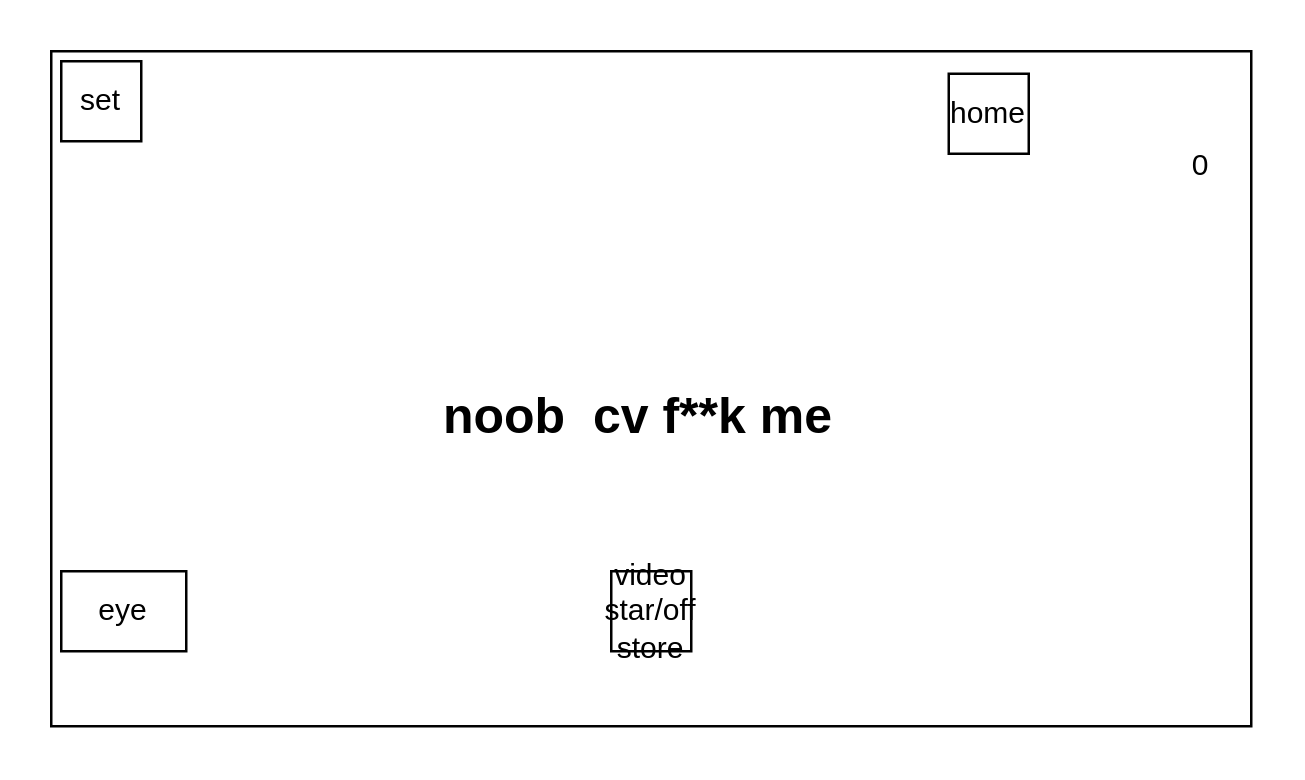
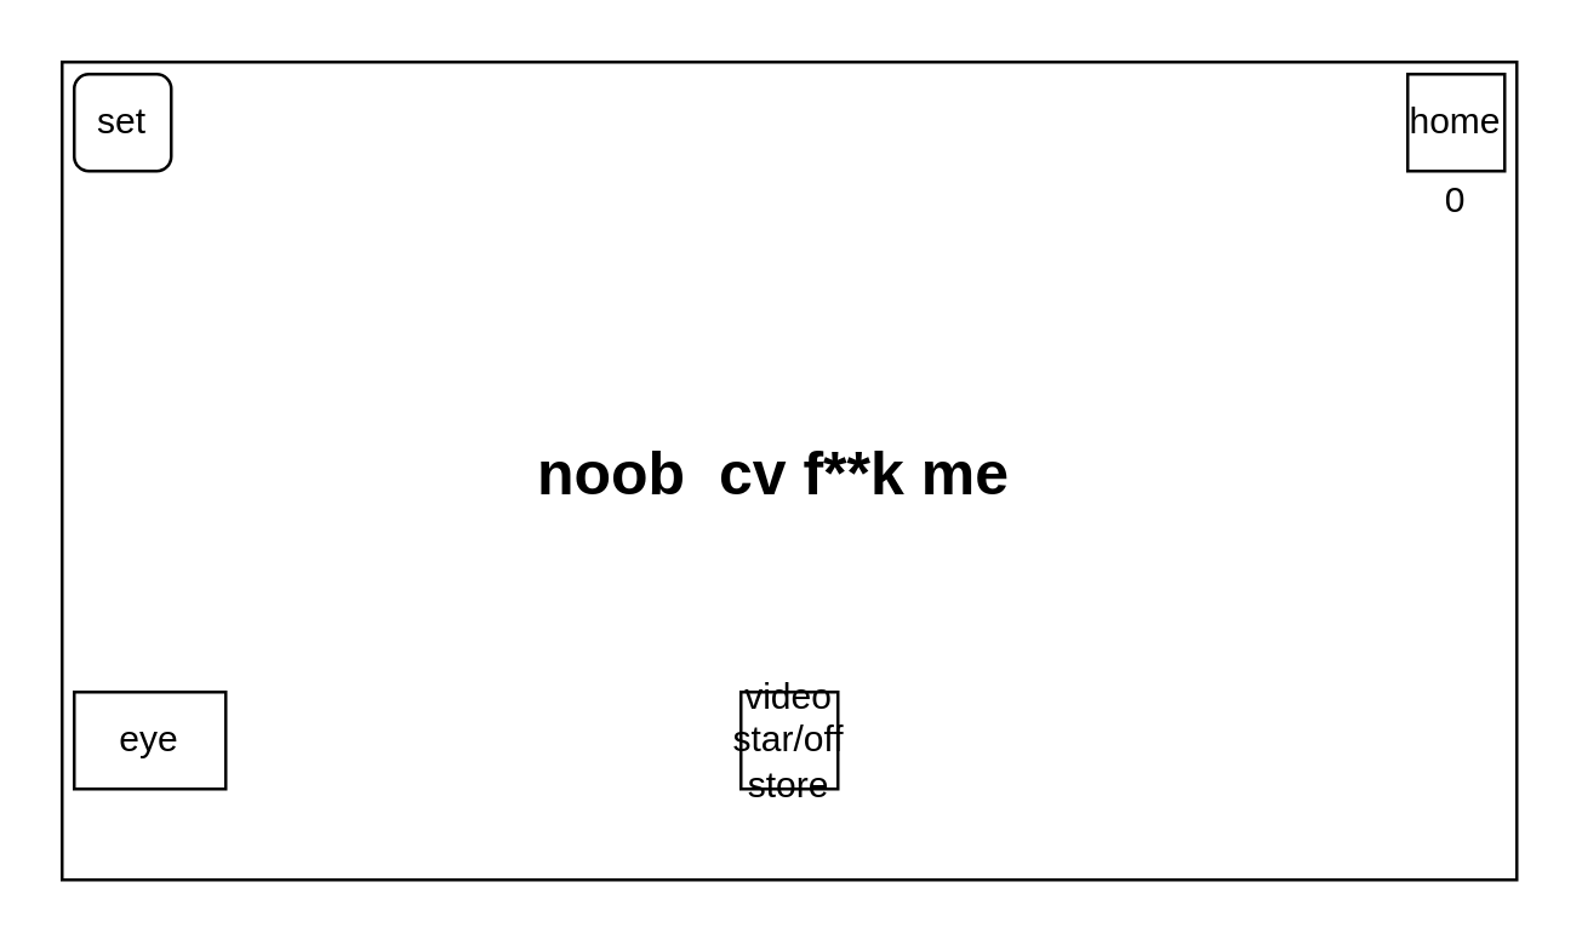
  <mxCell id="0" />
  <mxCell id="1" parent="0" />
  <mxCell id="2" value="" style="rounded=0;whiteSpace=wrap;html=1;" vertex="1" parent="1"><mxGeometry width="480" height="270" as="geometry" x="20" y="20" /></mxCell>
- <mxCell id="3" value="set" style="whiteSpace=wrap;html=1;aspect=fixed;" vertex="1" parent="1"><mxGeometry x="24" y="24" width="32" height="32" as="geometry" /></mxCell>
- <mxCell id="4" value="home" style="whiteSpace=wrap;html=1;aspect=fixed;" vertex="1" parent="1"><mxGeometry x="379" y="29" width="32" height="32" as="geometry" /></mxCell>
+ <mxCell id="3" value="set" style="whiteSpace=wrap;html=1;aspect=fixed;rounded=1;" vertex="1" parent="1"><mxGeometry x="24" y="24" width="32" height="32" as="geometry" /></mxCell>
+ <mxCell id="4" value="home" style="whiteSpace=wrap;html=1;aspect=fixed;" vertex="1" parent="1"><mxGeometry x="464" y="24" width="32" height="32" as="geometry" /></mxCell>
  <mxCell id="5" value="0" style="text;html=1;strokeColor=none;fillColor=none;align=center;verticalAlign=middle;whiteSpace=wrap;rounded=0;" vertex="1" parent="1"><mxGeometry x="460" y="56" width="40" height="20" as="geometry" /></mxCell>
  <mxCell id="6" value="&lt;div&gt;video&lt;/div&gt;&lt;div&gt;star/off&lt;/div&gt;&lt;div&gt;store&lt;/div&gt;" style="whiteSpace=wrap;html=1;aspect=fixed;" vertex="1" parent="1"><mxGeometry x="244" y="228" width="32" height="32" as="geometry" /></mxCell>
  <mxCell id="7" value="eye" style="whiteSpace=wrap;html=1;aspect=fixed;" vertex="1" parent="1"><mxGeometry x="24" y="228" width="50" height="32" as="geometry" /></mxCell>
- <mxCell id="8" value="noob&amp;nbsp; cv f**k me" style="text;html=1;strokeColor=none;fillColor=none;align=center;verticalAlign=middle;whiteSpace=wrap;rounded=0;fontSize=20;fontStyle=1" vertex="1" parent="1"><mxGeometry x="160" y="155" width="190" height="20" as="geometry" /></mxCell>
+ <mxCell id="8" value="noob&amp;nbsp; cv f**k me" style="text;html=1;strokeColor=none;fillColor=none;align=center;verticalAlign=middle;whiteSpace=wrap;rounded=0;fontSize=20;fontStyle=1" vertex="1" parent="1"><mxGeometry x="160" y="145" width="190" height="20" as="geometry" /></mxCell>
